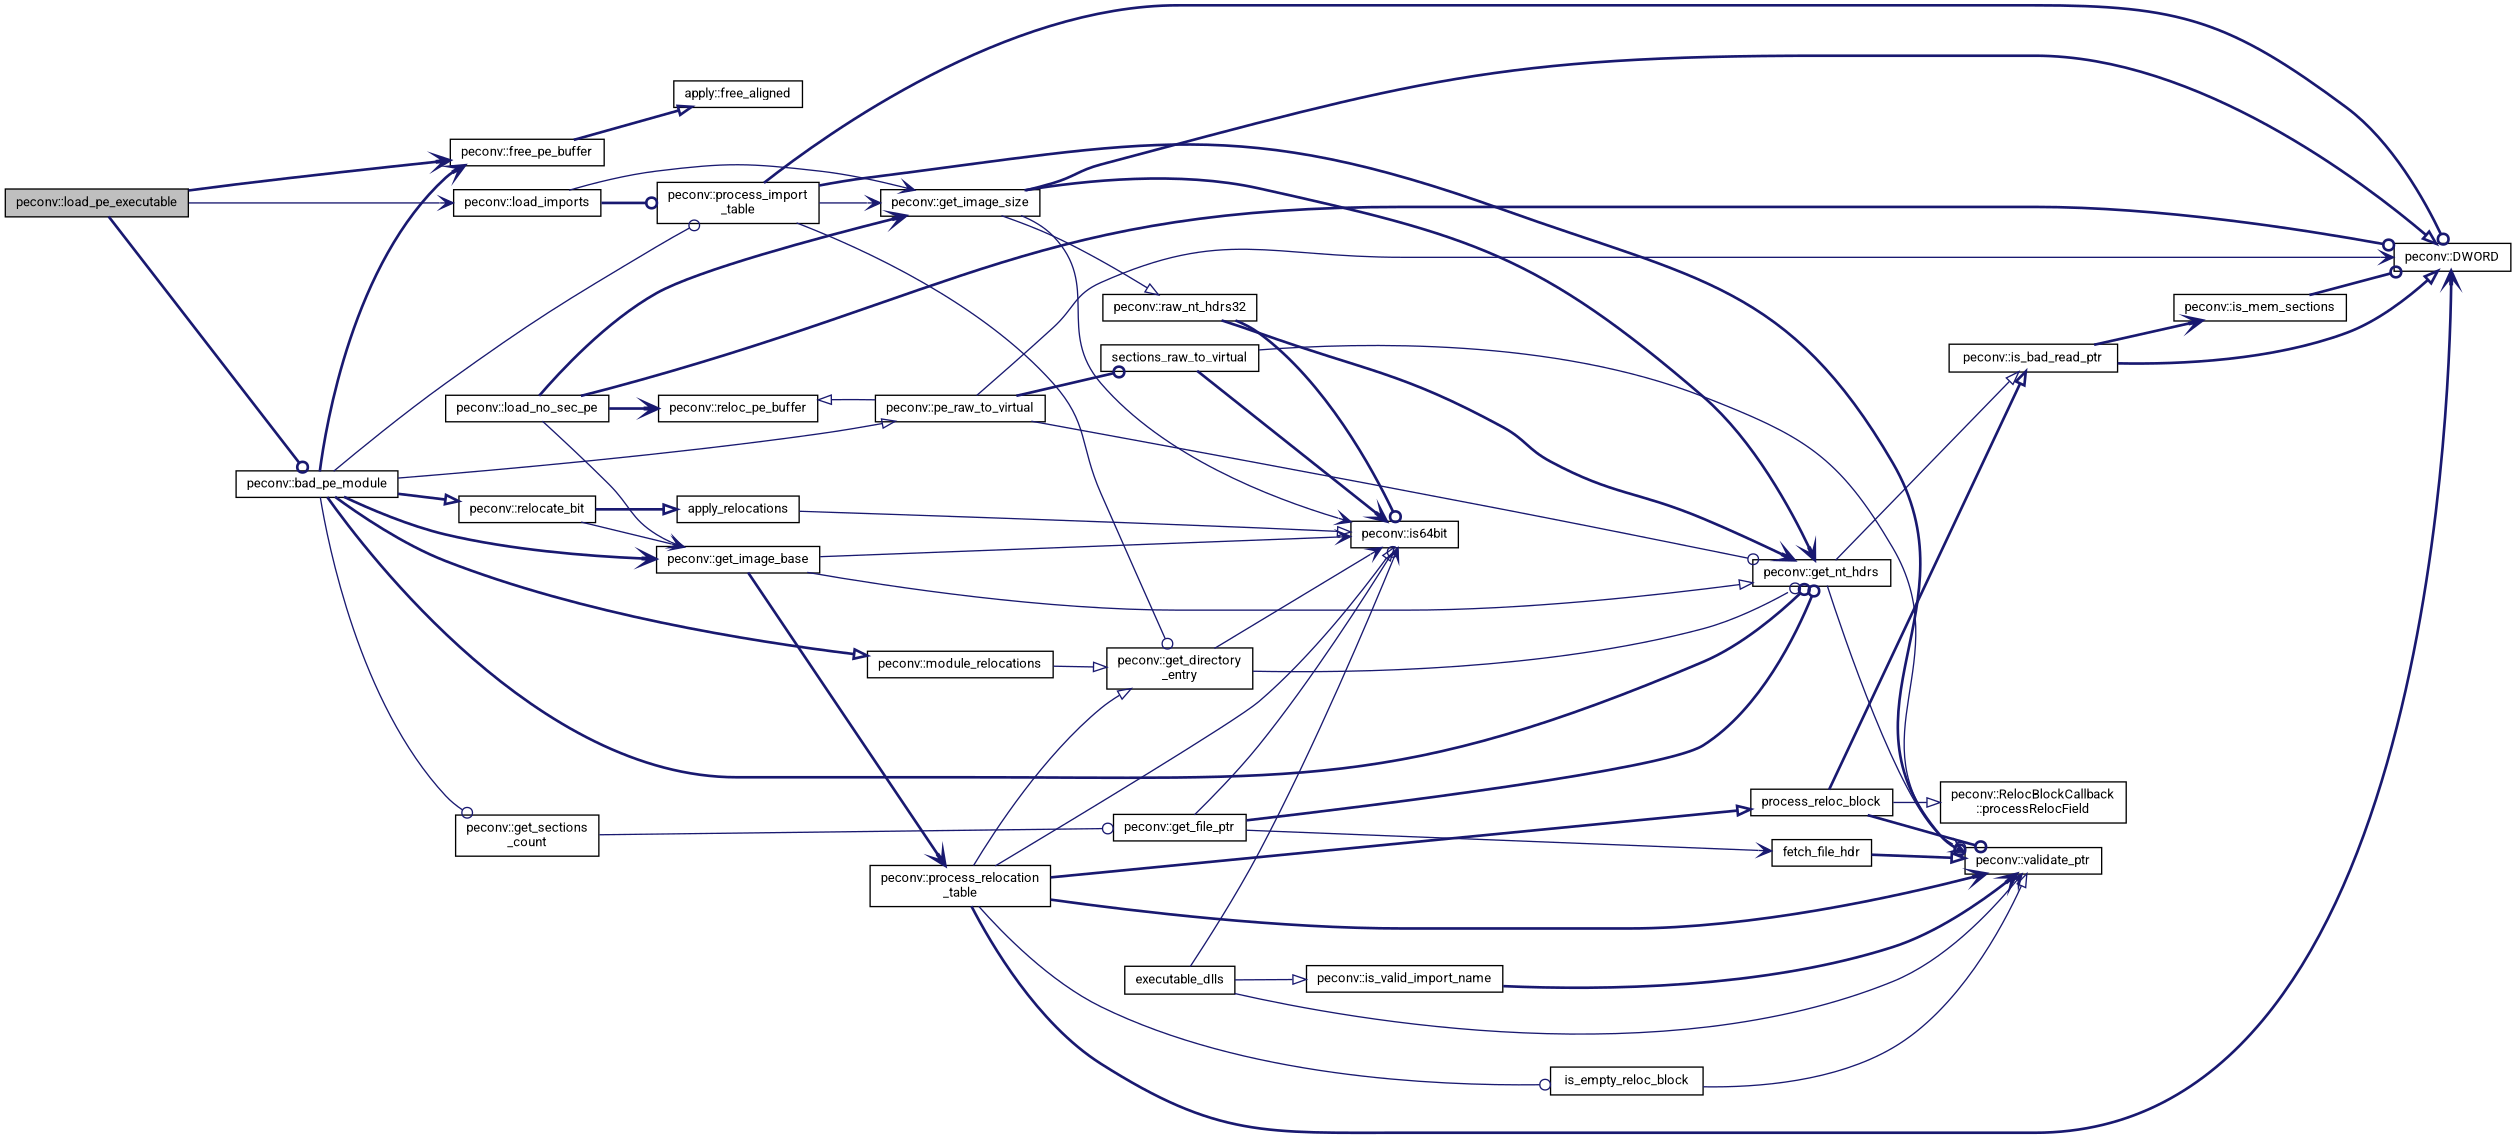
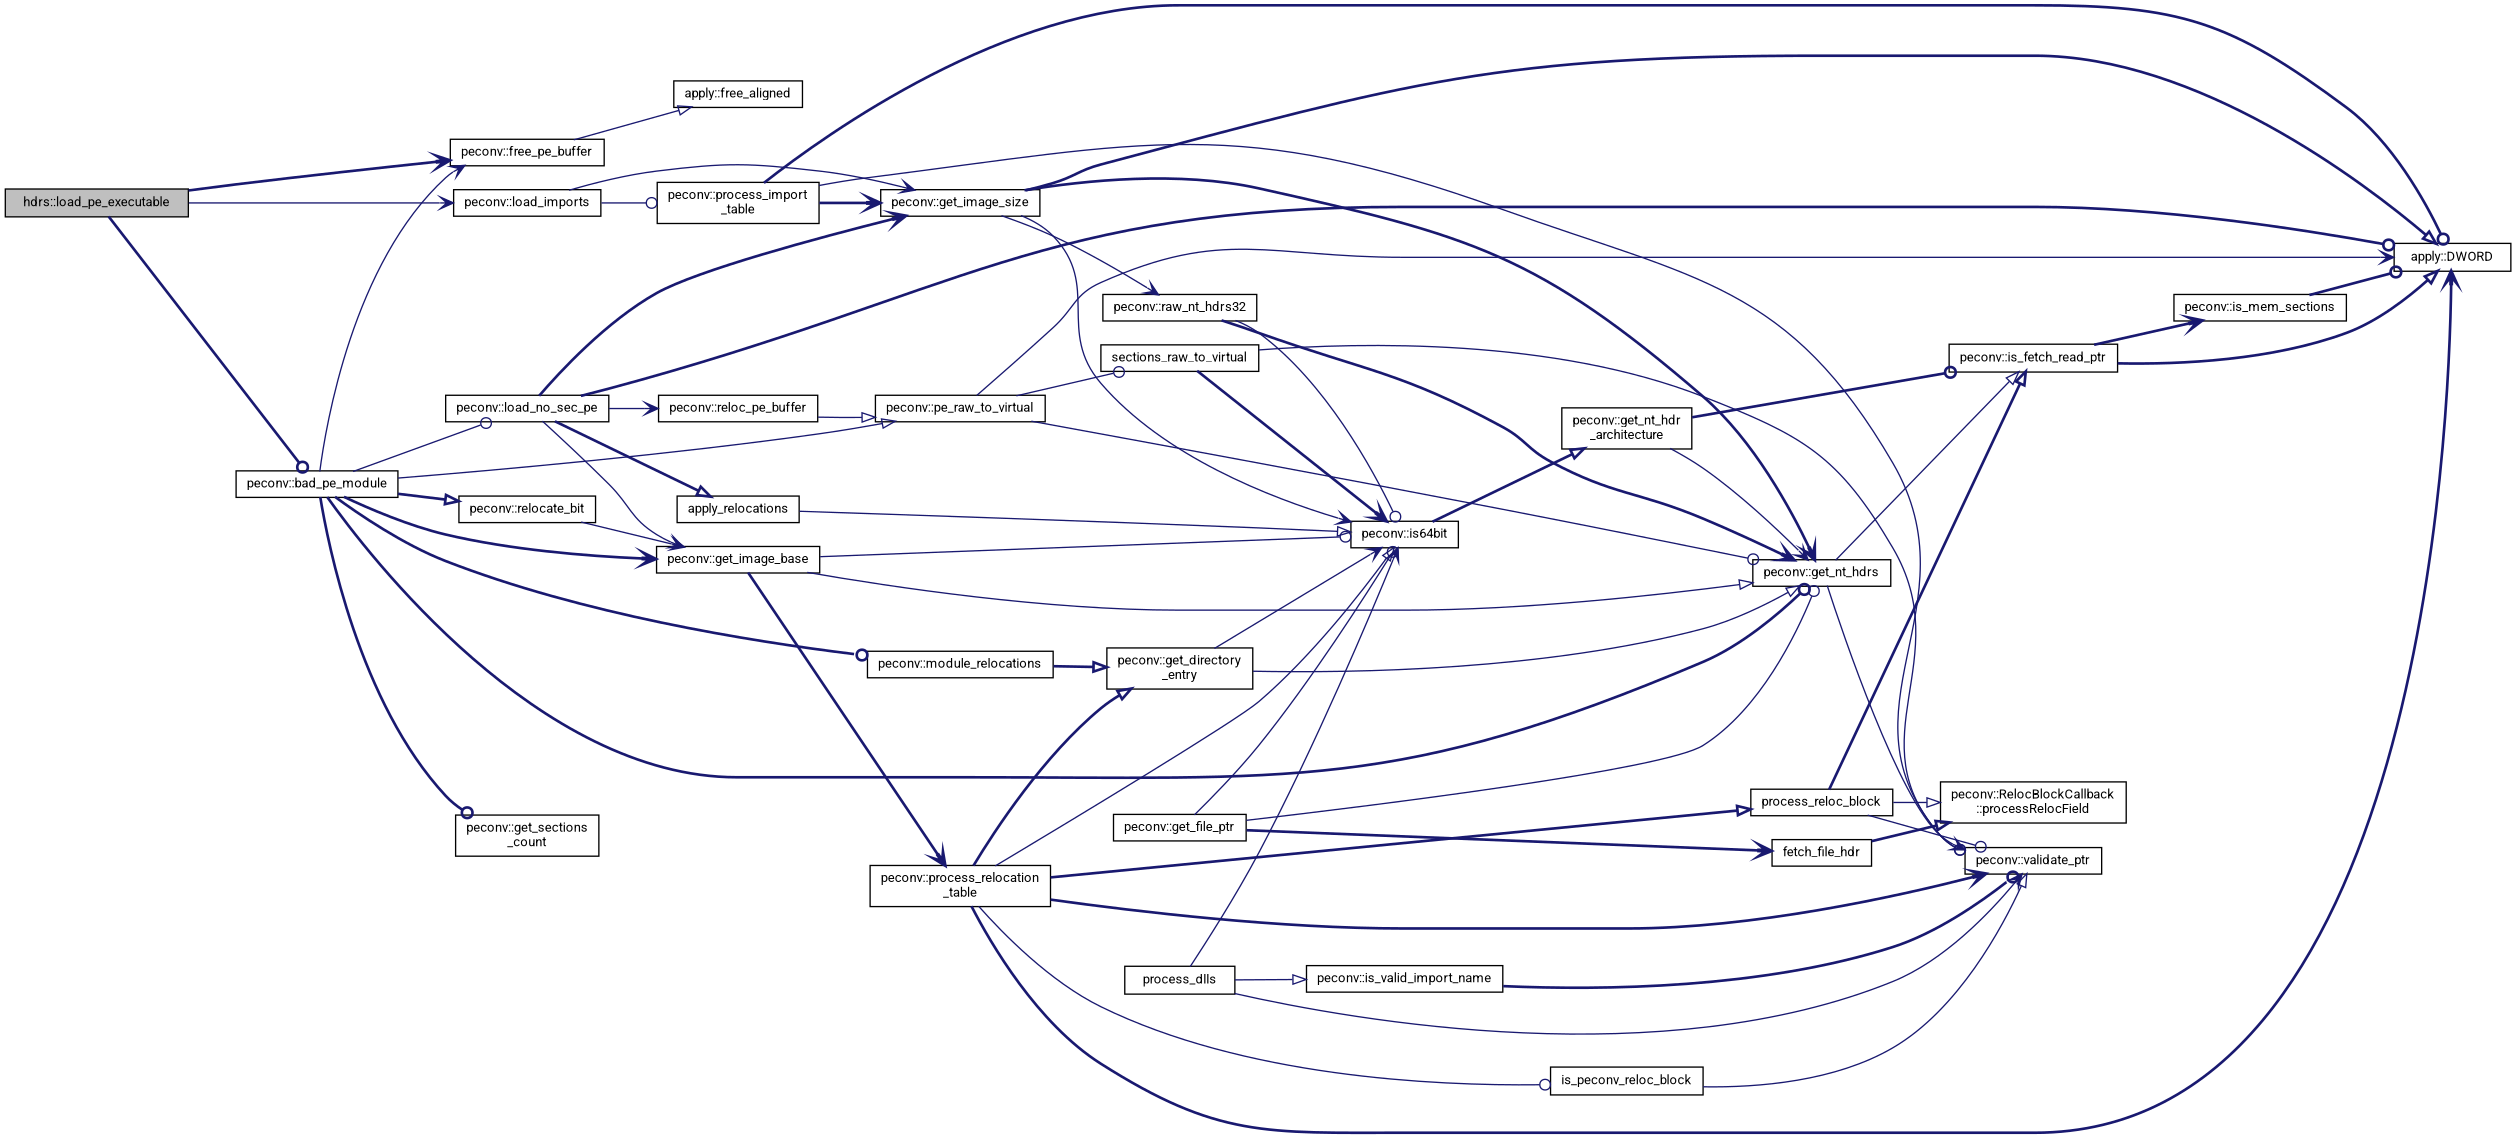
  digraph {
    fontname=Roboto
    rankdir=LR
    node [color=black fillcolor=white fontname=Roboto fontsize=10 shape=record style=filled]
    edge [arrowhead=vee color=midnightblue fontname=Roboto fontsize=10 labelfontname=Helvetica labelfontsize=10 style=solid]
-   n1 [fillcolor=grey75 fontcolor=black height=0.2 label="peconv::load_pe_executable" width=0.4]
+   n1 [fillcolor=grey75 fontcolor=black height=0.2 label="hdrs::load_pe_executable" width=0.4]
    n2 [height=0.2 label="peconv::free_pe_buffer" width=0.4]
    n3 [height=0.2 label="peconv::load_imports" width=0.4]
    n4 [height=0.2 label="peconv::bad_pe_module" width=0.4]
    n5 [height=0.2 label="apply::free_aligned" width=0.4]
    n6 [height=0.2 label="peconv::get_image_size" width=0.4]
    n7 [height=0.2 label="peconv::process_import\l_table" width=0.4]
    n8 [height=0.2 label="peconv::get_nt_hdrs" width=0.4]
    n9 [height=0.2 label="peconv::get_image_base" width=0.4]
    n10 [height=0.2 label="peconv::get_sections\l_count" width=0.4]
    n11 [height=0.2 label="peconv::module_relocations" width=0.4]
    n12 [height=0.2 label="peconv::load_no_sec_pe" width=0.4]
    n13 [height=0.2 label="peconv::pe_raw_to_virtual" width=0.4]
    n14 [height=0.2 label="peconv::relocate_bit" width=0.4]
    n15 [height=0.2 label="peconv::is64bit" width=0.4]
-   n16 [height=0.2 label="peconv::DWORD" width=0.4]
+   n16 [height=0.2 label="apply::DWORD" width=0.4]
    n17 [height=0.2 label="peconv::raw_nt_hdrs32" width=0.4]
+   n18 [height=0.2 label="peconv::get_nt_hdr\l_architecture" width=0.4]
    n19 [height=0.2 label="peconv::validate_ptr" width=0.4]
    n20 [height=0.2 label="peconv::get_directory\l_entry" width=0.4]
-   n21 [height=0.2 label="peconv::is_bad_read_ptr" width=0.4]
+   n21 [height=0.2 label="peconv::is_fetch_read_ptr" width=0.4]
    n22 [height=0.2 label="peconv::is_mem_sections" width=0.4]
-   n23 [height=0.2 label=executable_dlls width=0.4]
+   n23 [height=0.2 label=process_dlls width=0.4]
    n24 [height=0.2 label="peconv::is_valid_import_name" width=0.4]
    n25 [height=0.2 label="peconv::process_relocation\l_table" width=0.4]
    n26 [height=0.2 label="peconv::get_file_ptr" width=0.4]
    n27 [height=0.2 label="peconv::reloc_pe_buffer" width=0.4]
    n28 [height=0.2 label=sections_raw_to_virtual width=0.4]
    n29 [height=0.2 label=apply_relocations width=0.4]
    n30 [height=0.2 label=fetch_file_hdr width=0.4]
-   n31 [height=0.2 label=is_empty_reloc_block width=0.4]
+   n31 [height=0.2 label=is_peconv_reloc_block width=0.4]
    n32 [height=0.2 label=process_reloc_block width=0.4]
    n33 [height=0.2 label="peconv::RelocBlockCallback\l::processRelocField" width=0.4]
    n1 -> n2 [style=bold]
    n1 -> n3
    n1 -> n4 [arrowhead=odot style=bold]
-   n2 -> n5 [arrowhead=onormal style=bold]
+   n2 -> n5 [arrowhead=onormal]
    n3 -> n6
-   n3 -> n7 [arrowhead=odot style=bold]
-   n4 -> n2 [style=bold]
+   n3 -> n7 [arrowhead=odot]
+   n4 -> n2
    n4 -> n8 [arrowhead=odot style=bold]
    n4 -> n9 [style=bold]
-   n4 -> n10 [arrowhead=odot]
-   n4 -> n11 [arrowhead=onormal style=bold]
-   n4 -> n7 [arrowhead=odot]
+   n4 -> n10 [arrowhead=odot style=bold]
+   n4 -> n11 [arrowhead=odot style=bold]
+   n4 -> n12 [arrowhead=odot]
    n4 -> n13 [arrowhead=onormal]
    n4 -> n14 [arrowhead=onormal style=bold]
    n6 -> n8 [style=bold]
    n6 -> n15
    n6 -> n16 [arrowhead=onormal style=bold]
-   n6 -> n17 [arrowhead=onormal]
-   n7 -> n6
+   n6 -> n17
+   n7 -> n6 [style=bold]
    n7 -> n16 [arrowhead=odot style=bold]
-   n7 -> n19 [arrowhead=odot style=bold]
-   n7 -> n20 [arrowhead=odot]
-   n8 -> n19 [arrowhead=odot]
+   n7 -> n19 [arrowhead=odot]
+   n8 -> n19
    n8 -> n21 [arrowhead=onormal]
    n9 -> n8 [arrowhead=onormal]
-   n9 -> n15
+   n9 -> n15 [arrowhead=odot]
    n9 -> n25 [style=bold]
-   n10 -> n26 [arrowhead=odot]
-   n11 -> n20 [arrowhead=onormal]
+   n11 -> n20 [arrowhead=onormal style=bold]
    n12 -> n6 [style=bold]
    n12 -> n9
    n12 -> n16 [arrowhead=odot style=bold]
-   n12 -> n27 [style=bold]
+   n12 -> n27
    n13 -> n8 [arrowhead=odot]
    n13 -> n16
-   n13 -> n27 [arrowhead=onormal]
-   n13 -> n28 [arrowhead=odot style=bold]
+   n27 -> n13 [arrowhead=onormal]
+   n13 -> n28 [arrowhead=odot]
    n14 -> n9
-   n14 -> n29 [arrowhead=onormal style=bold]
+   n12 -> n29 [arrowhead=onormal style=bold]
+   n15 -> n18 [arrowhead=onormal style=bold]
    n17 -> n8 [style=bold]
-   n17 -> n15 [arrowhead=odot style=bold]
-   n20 -> n8 [arrowhead=odot]
+   n17 -> n15 [arrowhead=odot]
+   n18 -> n8
+   n18 -> n21 [arrowhead=odot style=bold]
+   n20 -> n8 [arrowhead=onormal]
    n20 -> n15
    n21 -> n16 [arrowhead=onormal style=bold]
    n21 -> n22 [style=bold]
    n22 -> n16 [arrowhead=odot style=bold]
    n23 -> n15
    n23 -> n19
    n23 -> n24 [arrowhead=onormal]
-   n24 -> n19 [style=bold]
+   n24 -> n19 [arrowhead=odot style=bold]
    n25 -> n15 [arrowhead=onormal]
    n25 -> n16 [style=bold]
    n25 -> n19 [style=bold]
-   n25 -> n20 [arrowhead=onormal]
+   n25 -> n20 [arrowhead=onormal style=bold]
    n25 -> n31 [arrowhead=odot]
    n25 -> n32 [arrowhead=onormal style=bold]
-   n26 -> n8 [arrowhead=odot style=bold]
+   n26 -> n8 [arrowhead=odot]
    n26 -> n15 [arrowhead=odot]
-   n26 -> n30
+   n26 -> n30 [style=bold]
    n28 -> n15 [style=bold]
-   n28 -> n19
+   n28 -> n19 [arrowhead=odot]
    n29 -> n15 [arrowhead=onormal]
-   n30 -> n19 [arrowhead=onormal style=bold]
+   n30 -> n33 [arrowhead=onormal style=bold]
    n31 -> n19 [arrowhead=onormal]
-   n32 -> n19 [arrowhead=odot style=bold]
+   n32 -> n19 [arrowhead=odot]
    n32 -> n21 [arrowhead=onormal style=bold]
    n32 -> n33 [arrowhead=onormal]
  }
